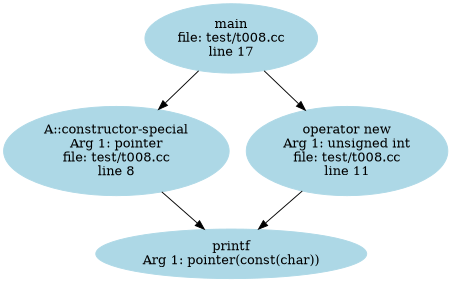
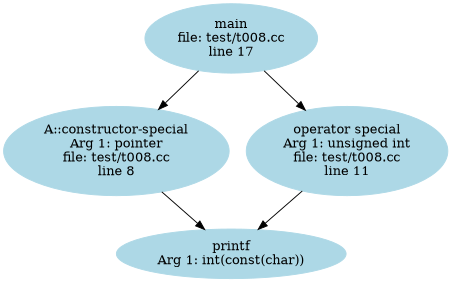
  digraph {
    node [color=lightblue style=filled]
    edge [arrowtail=odot]
-   n1 [label="printf\nArg 1: pointer(const(char))"]
+   n1 [label="printf\nArg 1: int(const(char))"]
    n2 [label="A::constructor-special\nArg 1: pointer\nfile: test/t008.cc\nline 8"]
    n3 [label="main\nfile: test/t008.cc\nline 17"]
-   n4 [label="operator new\nArg 1: unsigned int\nfile: test/t008.cc\nline 11"]
+   n4 [label="operator special\nArg 1: unsigned int\nfile: test/t008.cc\nline 11"]
    n2 -> n1
    n3 -> n2
    n3 -> n4
    n4 -> n1
  }
